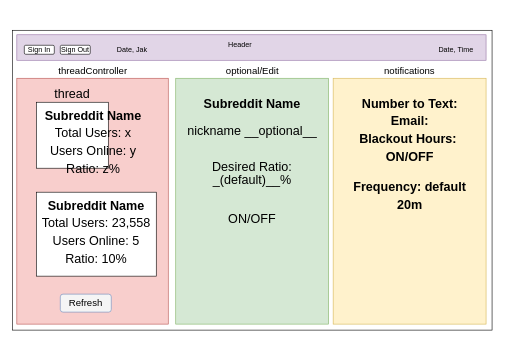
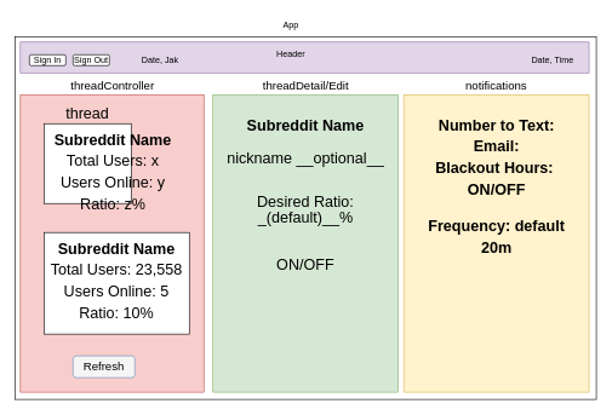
  <mxCell id="0" />
  <mxCell id="1" parent="0" />
  <mxCell id="2" value="&lt;p style=&quot;line-height: 120%;&quot;&gt;&lt;br&gt;&lt;/p&gt;" style="rounded=0;whiteSpace=wrap;html=1;" parent="1" vertex="1"><mxGeometry x="20" y="50" width="800" height="500" as="geometry" /></mxCell>
  <mxCell id="3" value="" style="rounded=0;whiteSpace=wrap;html=1;fillColor=#e1d5e7;strokeColor=#9673a6;" parent="1" vertex="1"><mxGeometry x="27.5" y="57.5" width="782.5" height="42.5" as="geometry" /></mxCell>
+ <mxCell id="4" value="App" style="text;html=1;strokeColor=none;fillColor=none;align=center;verticalAlign=middle;whiteSpace=wrap;rounded=0;" parent="1" vertex="1"><mxGeometry x="370" y="20" width="60" height="30" as="geometry" /></mxCell>
  <mxCell id="5" value="Header" style="text;html=1;strokeColor=none;fillColor=none;align=center;verticalAlign=middle;whiteSpace=wrap;rounded=0;" parent="1" vertex="1"><mxGeometry x="370" y="60" width="60" height="30" as="geometry" /></mxCell>
  <mxCell id="6" value="Sign In" style="rounded=1;whiteSpace=wrap;html=1;" parent="1" vertex="1"><mxGeometry x="40" y="75" width="50" height="15" as="geometry" /></mxCell>
  <mxCell id="7" value="Sign Out" style="rounded=1;whiteSpace=wrap;html=1;" parent="1" vertex="1"><mxGeometry x="100" y="75" width="50" height="15" as="geometry" /></mxCell>
  <mxCell id="8" value="Date, Jak" style="text;html=1;strokeColor=none;fillColor=none;align=center;verticalAlign=middle;whiteSpace=wrap;rounded=0;" parent="1" vertex="1"><mxGeometry x="150" y="67.5" width="140" height="30" as="geometry" /></mxCell>
  <mxCell id="9" value="&lt;font style=&quot;font-size: 16px;&quot;&gt;threadController&lt;/font&gt;" style="rounded=0;whiteSpace=wrap;html=1;labelPosition=center;verticalLabelPosition=top;align=center;verticalAlign=bottom;fillColor=#f8cecc;strokeColor=#b85450;" parent="1" vertex="1"><mxGeometry x="27.5" y="130" width="252.5" height="410" as="geometry" /></mxCell>
  <mxCell id="10" value="Date, Time" style="text;html=1;strokeColor=none;fillColor=none;align=center;verticalAlign=middle;whiteSpace=wrap;rounded=0;" parent="1" vertex="1"><mxGeometry x="715" y="67.5" width="90" height="30" as="geometry" /></mxCell>
  <mxCell id="11" value="thread" style="rounded=0;whiteSpace=wrap;html=1;fontSize=21;labelPosition=center;verticalLabelPosition=top;align=center;verticalAlign=bottom;" parent="1" vertex="1"><mxGeometry x="60" y="170" width="120" height="110" as="geometry" /></mxCell>
  <mxCell id="12" value="&lt;h3 style=&quot;font-size: 21px; line-height: 140%;&quot;&gt;Subreddit Name&lt;br&gt;&lt;span style=&quot;font-weight: normal;&quot;&gt;Total Users: x&lt;br&gt;&lt;/span&gt;&lt;span style=&quot;font-weight: normal;&quot;&gt;Users Online: y&lt;br&gt;&lt;/span&gt;&lt;span style=&quot;font-weight: normal;&quot;&gt;Ratio: z%&lt;/span&gt;&lt;/h3&gt;&lt;p&gt;&lt;/p&gt;" style="text;html=1;strokeColor=none;fillColor=none;align=center;verticalAlign=top;whiteSpace=wrap;rounded=0;" parent="1" vertex="1"><mxGeometry x="40" y="150" width="230" height="160" as="geometry" /></mxCell>
  <mxCell id="13" value="" style="rounded=0;whiteSpace=wrap;html=1;fontSize=21;" parent="1" vertex="1"><mxGeometry x="60" y="320" width="200" height="140" as="geometry" /></mxCell>
  <mxCell id="14" value="&lt;h3 style=&quot;font-size: 21px; line-height: 140%;&quot;&gt;Subreddit Name&lt;br&gt;&lt;span style=&quot;font-weight: normal;&quot;&gt;Total Users: 23,558&lt;br&gt;&lt;/span&gt;&lt;span style=&quot;font-weight: normal;&quot;&gt;Users Online: 5&lt;br&gt;&lt;/span&gt;&lt;span style=&quot;font-weight: normal;&quot;&gt;Ratio: 10%&lt;/span&gt;&lt;/h3&gt;&lt;p&gt;&lt;/p&gt;" style="text;html=1;strokeColor=none;fillColor=none;align=center;verticalAlign=top;whiteSpace=wrap;rounded=0;" parent="1" vertex="1"><mxGeometry x="45" y="300" width="230" height="160" as="geometry" /></mxCell>
- <mxCell id="15" value="&lt;font style=&quot;font-size: 16px;&quot;&gt;optional/Edit&lt;/font&gt;" style="rounded=0;whiteSpace=wrap;html=1;labelPosition=center;verticalLabelPosition=top;align=center;verticalAlign=bottom;fillColor=#d5e8d4;strokeColor=#82b366;" parent="1" vertex="1"><mxGeometry x="292.5" y="130" width="255" height="410" as="geometry" /></mxCell>
+ <mxCell id="15" value="&lt;font style=&quot;font-size: 16px;&quot;&gt;threadDetail/Edit&lt;/font&gt;" style="rounded=0;whiteSpace=wrap;html=1;labelPosition=center;verticalLabelPosition=top;align=center;verticalAlign=bottom;fillColor=#d5e8d4;strokeColor=#82b366;" parent="1" vertex="1"><mxGeometry x="292.5" y="130" width="255" height="410" as="geometry" /></mxCell>
  <mxCell id="16" value="&lt;h3 style=&quot;font-size: 21px; line-height: 140%;&quot;&gt;Subreddit Name&lt;/h3&gt;&lt;h3 style=&quot;line-height: 140%;&quot;&gt;&lt;span style=&quot;font-size: 21px; font-weight: normal;&quot;&gt;nickname __optional__&lt;/span&gt;&lt;/h3&gt;&lt;h3 style=&quot;line-height: 140%;&quot;&gt;&lt;span style=&quot;font-size: 21px; font-weight: normal;&quot;&gt;&lt;br&gt;&lt;/span&gt;&lt;span style=&quot;font-size: 21px; font-weight: 400;&quot;&gt;Desired&lt;/span&gt;&lt;span style=&quot;font-size: 21px; font-weight: normal;&quot;&gt;&amp;nbsp;Ratio: _(default)__%&lt;/span&gt;&lt;/h3&gt;&lt;div&gt;&lt;span style=&quot;font-size: 21px; font-weight: normal;&quot;&gt;&lt;br&gt;&lt;/span&gt;&lt;/div&gt;&lt;div&gt;&lt;span style=&quot;font-size: 21px;&quot;&gt;ON/OFF&lt;/span&gt;&lt;/div&gt;&lt;p&gt;&lt;/p&gt;" style="text;html=1;strokeColor=none;fillColor=none;align=center;verticalAlign=top;whiteSpace=wrap;rounded=0;" parent="1" vertex="1"><mxGeometry x="305" y="130" width="230" height="360" as="geometry" /></mxCell>
  <mxCell id="17" value="&lt;font style=&quot;font-size: 16px;&quot;&gt;notifications&lt;/font&gt;" style="rounded=0;whiteSpace=wrap;html=1;labelPosition=center;verticalLabelPosition=top;align=center;verticalAlign=bottom;fillColor=#fff2cc;strokeColor=#d6b656;" parent="1" vertex="1"><mxGeometry x="555" y="130" width="255" height="410" as="geometry" /></mxCell>
  <mxCell id="18" value="&lt;h3 style=&quot;font-size: 21px; line-height: 140%;&quot;&gt;Number to Text:&lt;br&gt;Email:&lt;br&gt;Blackout Hours:&amp;nbsp;&lt;br&gt;ON/OFF&lt;/h3&gt;&lt;h3 style=&quot;font-size: 21px; line-height: 140%;&quot;&gt;Frequency: default 20m&lt;/h3&gt;&lt;div&gt;&lt;br&gt;&lt;/div&gt;&lt;div&gt;&lt;span style=&quot;font-size: 21px; font-weight: normal;&quot;&gt;&lt;br&gt;&lt;/span&gt;&lt;/div&gt;&lt;p&gt;&lt;/p&gt;" style="text;html=1;strokeColor=none;fillColor=none;align=center;verticalAlign=top;whiteSpace=wrap;rounded=0;" parent="1" vertex="1"><mxGeometry x="567.5" y="130" width="230" height="360" as="geometry" /></mxCell>
  <mxCell id="19" value="Refresh" style="rounded=1;whiteSpace=wrap;html=1;fontSize=16;fillColor=#f5f5f5;strokeColor=#6c8ebf;" parent="1" vertex="1"><mxGeometry x="100" y="490" width="85" height="30" as="geometry" /></mxCell>
